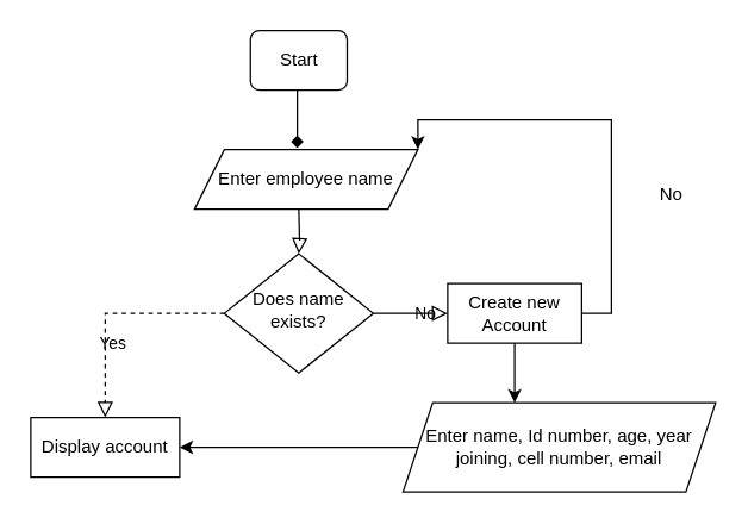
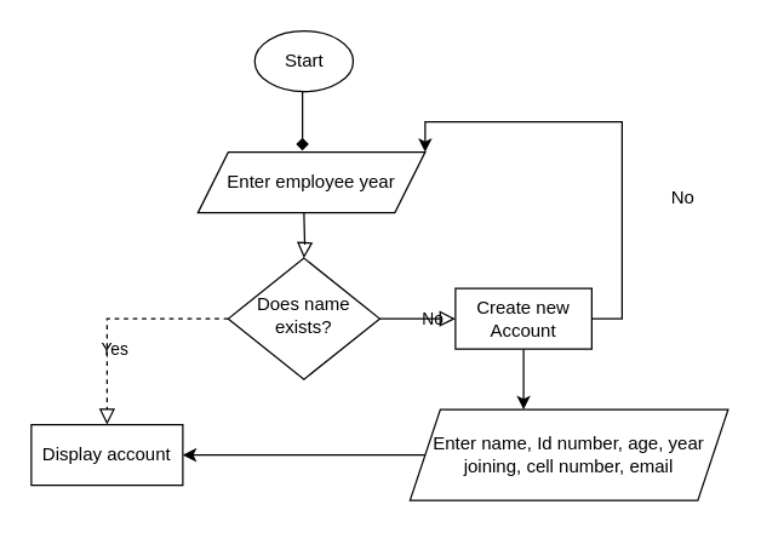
  <mxCell id="0" />
  <mxCell id="1" parent="0" />
  <mxCell id="2" value="" style="rounded=0;html=1;jettySize=auto;orthogonalLoop=1;fontSize=11;endArrow=block;endFill=0;endSize=8;strokeWidth=1;shadow=0;labelBackgroundColor=none;edgeStyle=orthogonalEdgeStyle;" parent="1" target="5" edge="1"><mxGeometry relative="1" as="geometry"><mxPoint x="200" y="140" as="sourcePoint" /></mxGeometry></mxCell>
  <mxCell id="3" value="Yes" style="rounded=0;html=1;jettySize=auto;orthogonalLoop=1;fontSize=11;endArrow=block;endFill=0;endSize=8;strokeWidth=1;shadow=0;labelBackgroundColor=none;edgeStyle=orthogonalEdgeStyle;dashed=1;" parent="1" source="5" target="13" edge="1"><mxGeometry y="20" relative="1" as="geometry"><mxPoint as="offset" /><mxPoint x="70" y="260" as="targetPoint" /></mxGeometry></mxCell>
  <mxCell id="4" value="No" style="edgeStyle=orthogonalEdgeStyle;rounded=0;html=1;jettySize=auto;orthogonalLoop=1;fontSize=11;endArrow=block;endFill=0;endSize=8;strokeWidth=1;shadow=0;labelBackgroundColor=none;" parent="1" source="5" edge="1"><mxGeometry y="10" relative="1" as="geometry"><mxPoint as="offset" /><mxPoint x="300" y="210" as="targetPoint" /></mxGeometry></mxCell>
  <mxCell id="5" value="Does name exists?" style="rhombus;whiteSpace=wrap;html=1;shadow=0;fontFamily=Helvetica;fontSize=12;align=center;strokeWidth=1;spacing=6;spacingTop=-4;" parent="1" vertex="1"><mxGeometry x="150" y="170" width="100" height="80" as="geometry" /></mxCell>
  <mxCell id="6" style="edgeStyle=orthogonalEdgeStyle;rounded=0;orthogonalLoop=1;jettySize=auto;html=1;exitX=0.5;exitY=1;exitDx=0;exitDy=0;entryX=0.46;entryY=-0.025;entryDx=0;entryDy=0;entryPerimeter=0;endArrow=diamond;" parent="1" source="7" target="14" edge="1"><mxGeometry relative="1" as="geometry" /></mxCell>
- <mxCell id="7" value="Start" style="whiteSpace=wrap;html=1;rounded=1;" parent="1" vertex="1"><mxGeometry x="167.5" y="20" width="65" height="40" as="geometry" /></mxCell>
+ <mxCell id="7" value="Start" style="ellipse;whiteSpace=wrap;html=1;" parent="1" vertex="1"><mxGeometry x="167.5" y="20" width="65" height="40" as="geometry" /></mxCell>
  <mxCell id="8" style="edgeStyle=orthogonalEdgeStyle;rounded=0;orthogonalLoop=1;jettySize=auto;html=1;entryX=1;entryY=0.5;entryDx=0;entryDy=0;" parent="1" source="9" target="13" edge="1"><mxGeometry relative="1" as="geometry" /></mxCell>
  <mxCell id="9" value="&lt;span&gt;Enter name, Id number, age, year joining, cell number, email&lt;/span&gt;" style="shape=parallelogram;perimeter=parallelogramPerimeter;whiteSpace=wrap;html=1;fixedSize=1;" parent="1" vertex="1"><mxGeometry x="270" y="270" width="210" height="60" as="geometry" /></mxCell>
  <mxCell id="10" style="edgeStyle=orthogonalEdgeStyle;rounded=0;orthogonalLoop=1;jettySize=auto;html=1;exitX=1;exitY=0.5;exitDx=0;exitDy=0;entryX=1;entryY=0;entryDx=0;entryDy=0;" parent="1" source="12" target="14" edge="1"><mxGeometry relative="1" as="geometry" /></mxCell>
  <mxCell id="11" style="edgeStyle=orthogonalEdgeStyle;rounded=0;orthogonalLoop=1;jettySize=auto;html=1;entryX=0.357;entryY=0;entryDx=0;entryDy=0;entryPerimeter=0;" parent="1" source="12" target="9" edge="1"><mxGeometry relative="1" as="geometry" /></mxCell>
  <mxCell id="12" value="&lt;span&gt;Create new Account&lt;/span&gt;" style="rounded=0;whiteSpace=wrap;html=1;" parent="1" vertex="1"><mxGeometry x="300" y="190" width="90" height="40" as="geometry" /></mxCell>
  <mxCell id="13" value="Display account" style="rounded=0;whiteSpace=wrap;html=1;" parent="1" vertex="1"><mxGeometry x="20" y="280" width="100" height="40" as="geometry" /></mxCell>
- <mxCell id="14" value="Enter employee name" style="shape=parallelogram;perimeter=parallelogramPerimeter;whiteSpace=wrap;html=1;fixedSize=1;" parent="1" vertex="1"><mxGeometry x="130" y="100" width="150" height="40" as="geometry" /></mxCell>
+ <mxCell id="14" value="Enter employee year" style="shape=parallelogram;perimeter=parallelogramPerimeter;whiteSpace=wrap;html=1;fixedSize=1;" parent="1" vertex="1"><mxGeometry x="130" y="100" width="150" height="40" as="geometry" /></mxCell>
  <mxCell id="15" value="No" style="text;html=1;align=center;verticalAlign=middle;resizable=0;points=[];autosize=1;strokeColor=none;" parent="1" vertex="1"><mxGeometry x="435" y="120" width="30" height="20" as="geometry" /></mxCell>
